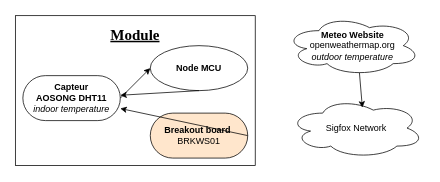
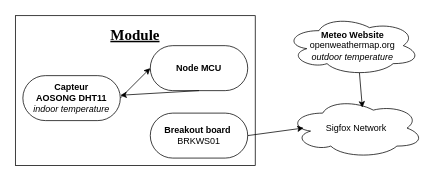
  <mxCell id="0" />
  <mxCell id="1" parent="0" />
  <mxCell id="2" value="&lt;p&gt;&lt;font face=&quot;Garamond&quot; style=&quot;font-size: 20px&quot;&gt;&lt;b&gt;&lt;u&gt;Module&lt;/u&gt;&lt;/b&gt;&lt;/font&gt;&lt;/p&gt;" style="rounded=0;whiteSpace=wrap;html=1;labelPosition=center;verticalLabelPosition=top;align=center;verticalAlign=bottom;spacingTop=0;spacing=-50;" parent="1" vertex="1"><mxGeometry x="20" y="20" width="320" height="200" as="geometry" /></mxCell>
  <mxCell id="3" value="&lt;b&gt;Capteur&lt;br&gt;AOSONG DHT11&lt;/b&gt;&lt;br&gt;&lt;i&gt;indoor temperature&lt;/i&gt;" style="rounded=1;whiteSpace=wrap;html=1;arcSize=50;" parent="1" vertex="1"><mxGeometry x="30" y="100" width="130" height="60" as="geometry" /></mxCell>
- <mxCell id="4" value="&lt;b&gt;Node MCU&lt;/b&gt;" style="ellipse;whiteSpace=wrap;html=1;arcSize=50;" parent="1" vertex="1"><mxGeometry x="200" y="60" width="130" height="60" as="geometry" /></mxCell>
- <mxCell id="5" value="&lt;b&gt;Breakout board&amp;nbsp;&lt;br&gt;&lt;/b&gt;BRKWS01" style="rounded=1;whiteSpace=wrap;html=1;arcSize=50;fillColor=#ffe6cc;" parent="1" vertex="1"><mxGeometry x="200" y="150" width="130" height="60" as="geometry" /></mxCell>
+ <mxCell id="4" value="&lt;b&gt;Node MCU&lt;/b&gt;" style="rounded=1;whiteSpace=wrap;html=1;arcSize=50;" parent="1" vertex="1"><mxGeometry x="200" y="60" width="130" height="60" as="geometry" /></mxCell>
+ <mxCell id="5" value="&lt;b&gt;Breakout board&amp;nbsp;&lt;br&gt;&lt;/b&gt;BRKWS01" style="rounded=1;whiteSpace=wrap;html=1;arcSize=50;" parent="1" vertex="1"><mxGeometry x="200" y="150" width="130" height="60" as="geometry" /></mxCell>
  <mxCell id="6" value="Sigfox Network" style="ellipse;shape=cloud;whiteSpace=wrap;html=1;" parent="1" vertex="1"><mxGeometry x="385" y="130" width="180" height="80" as="geometry" /></mxCell>
  <mxCell id="7" value="" style="endArrow=classic;html=1;entryX=0;entryY=0.5;entryDx=0;entryDy=0;" parent="1" target="4" edge="1"><mxGeometry width="50" height="50" relative="1" as="geometry"><mxPoint x="160" y="130" as="sourcePoint" /><mxPoint x="205" y="80" as="targetPoint" /></mxGeometry></mxCell>
  <mxCell id="8" value="" style="endArrow=classic;html=1;exitX=0.5;exitY=1;exitDx=0;exitDy=0;" parent="1" source="4" target="3" edge="1"><mxGeometry width="50" height="50" relative="1" as="geometry"><mxPoint x="370" y="150" as="sourcePoint" /><mxPoint x="420" y="100" as="targetPoint" /></mxGeometry></mxCell>
- <mxCell id="9" value="" style="endArrow=classic;html=1;exitX=1;exitY=0.5;exitDx=0;exitDy=0;" parent="1" source="5" target="3" edge="1"><mxGeometry width="50" height="50" relative="1" as="geometry"><mxPoint x="370" y="150" as="sourcePoint" /><mxPoint x="420" y="100" as="targetPoint" /></mxGeometry></mxCell>
+ <mxCell id="9" value="" style="endArrow=classic;html=1;exitX=1;exitY=0.5;exitDx=0;exitDy=0;entryX=0.109;entryY=0.498;entryDx=0;entryDy=0;entryPerimeter=0;" parent="1" source="5" target="6" edge="1"><mxGeometry width="50" height="50" relative="1" as="geometry"><mxPoint x="370" y="150" as="sourcePoint" /><mxPoint x="420" y="100" as="targetPoint" /></mxGeometry></mxCell>
  <mxCell id="10" value="&lt;b&gt;Meteo Website&lt;/b&gt;&lt;br&gt;openweathermap.org&lt;br&gt;&lt;i&gt;outdoor temperature&lt;/i&gt;" style="ellipse;shape=cloud;whiteSpace=wrap;html=1;" parent="1" vertex="1"><mxGeometry x="380" y="20" width="180" height="80" as="geometry" /></mxCell>
  <mxCell id="11" value="" style="endArrow=classic;html=1;exitX=0.55;exitY=0.95;exitDx=0;exitDy=0;exitPerimeter=0;entryX=0.544;entryY=0.158;entryDx=0;entryDy=0;entryPerimeter=0;" parent="1" source="10" target="6" edge="1"><mxGeometry width="50" height="50" relative="1" as="geometry"><mxPoint x="370" y="150" as="sourcePoint" /><mxPoint x="420" y="100" as="targetPoint" /></mxGeometry></mxCell>
